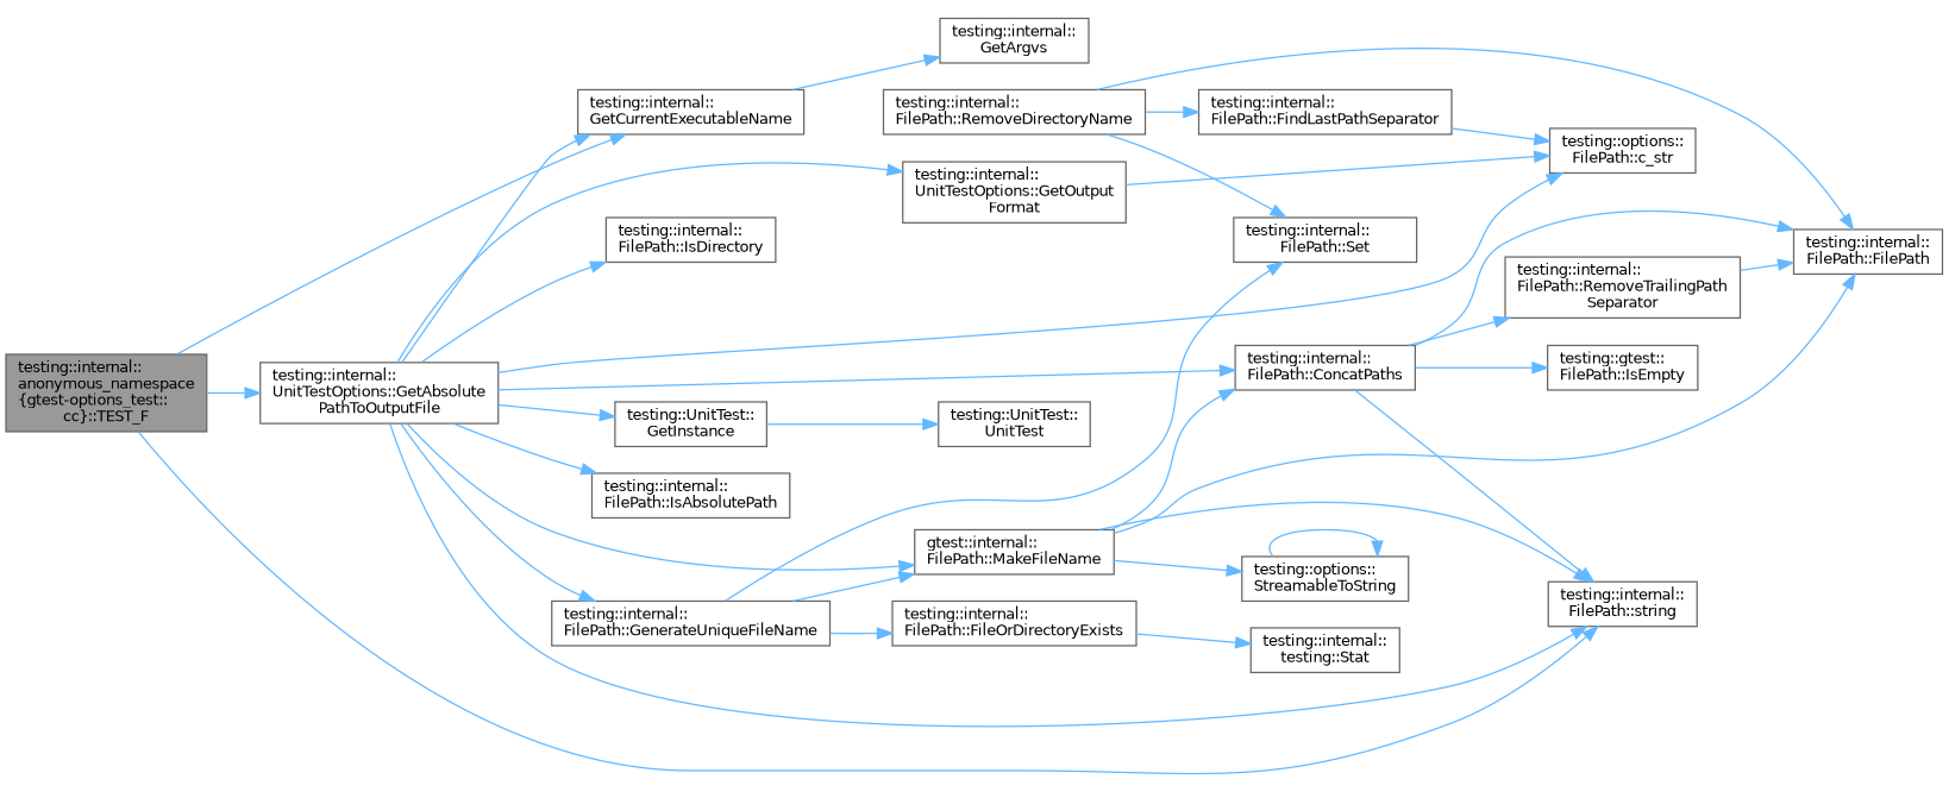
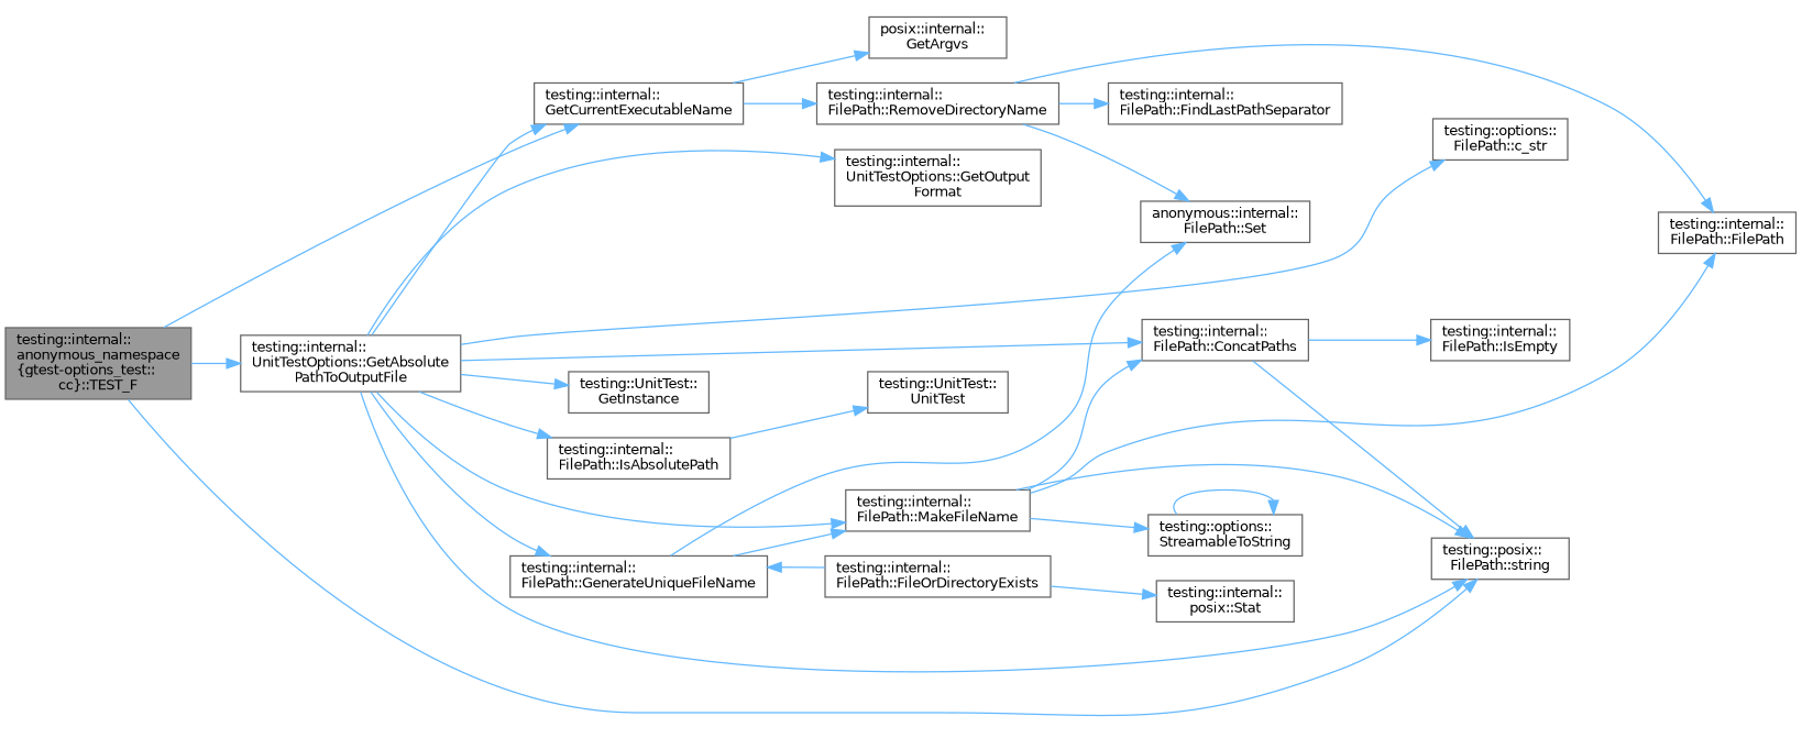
  digraph {
    rankdir=LR
    node [color=grey40 fillcolor=white fontname=Helvetica fontsize=10 shape=box style=filled]
    edge [color=steelblue1 fontname=Helvetica fontsize=10 labelfontname=Helvetica labelfontsize=10 style=solid]
    n1 [color=gray40 fillcolor=grey60 fontcolor=black height=0.2 label="testing::internal::\lanonymous_namespace\l\{gtest-options_test::\lcc\}::TEST_F" width=0.4]
    n2 [height=0.2 label="testing::internal::\lUnitTestOptions::GetAbsolute\lPathToOutputFile" width=0.4]
-   n3 [height=0.2 label="testing::internal::\lFilePath::string" width=0.4]
+   n3 [height=0.2 label="testing::posix::\lFilePath::string" width=0.4]
    n4 [height=0.2 label="testing::internal::\lGetCurrentExecutableName" width=0.4]
    n5 [height=0.2 label="testing::options::\lFilePath::c_str" width=0.4]
    n6 [height=0.2 label="testing::internal::\lFilePath::ConcatPaths" width=0.4]
-   n7 [height=0.2 label="testing::internal::\lFilePath::IsDirectory" width=0.4]
    n8 [height=0.2 label="testing::internal::\lFilePath::GenerateUniqueFileName" width=0.4]
-   n9 [height=0.2 label="gtest::internal::\lFilePath::MakeFileName" width=0.4]
+   n9 [height=0.2 label="testing::internal::\lFilePath::MakeFileName" width=0.4]
    n10 [height=0.2 label="testing::UnitTest::\lGetInstance" width=0.4]
    n11 [height=0.2 label="testing::internal::\lUnitTestOptions::GetOutput\lFormat" width=0.4]
    n12 [height=0.2 label="testing::internal::\lFilePath::IsAbsolutePath" width=0.4]
-   n13 [height=0.2 label="testing::internal::\lGetArgvs" width=0.4]
+   n13 [height=0.2 label="posix::internal::\lGetArgvs" width=0.4]
    n14 [height=0.2 label="testing::internal::\lFilePath::RemoveDirectoryName" width=0.4]
    n15 [height=0.2 label="testing::internal::\lFilePath::FilePath" width=0.4]
-   n16 [height=0.2 label="testing::gtest::\lFilePath::IsEmpty" width=0.4]
-   n17 [height=0.2 label="testing::internal::\lFilePath::RemoveTrailingPath\lSeparator" width=0.4]
+   n16 [height=0.2 label="testing::internal::\lFilePath::IsEmpty" width=0.4]
    n18 [height=0.2 label="testing::internal::\lFilePath::FileOrDirectoryExists" width=0.4]
-   n19 [height=0.2 label="testing::internal::\lFilePath::Set" width=0.4]
+   n19 [height=0.2 label="anonymous::internal::\lFilePath::Set" width=0.4]
    n20 [height=0.2 label="testing::options::\lStreamableToString" width=0.4]
    n21 [height=0.2 label="testing::UnitTest::\lUnitTest" width=0.4]
-   n22 [height=0.2 label="testing::internal::\ltesting::Stat" width=0.4]
+   n22 [height=0.2 label="testing::internal::\lposix::Stat" width=0.4]
    n23 [height=0.2 label="testing::internal::\lFilePath::FindLastPathSeparator" width=0.4]
    n1 -> n2
    n1 -> n3
    n1 -> n4
    n2 -> n3
    n2 -> n4
    n2 -> n5
    n2 -> n6
-   n2 -> n7
    n2 -> n8
    n2 -> n9
    n2 -> n10
    n2 -> n11
    n2 -> n12
    n4 -> n13
+   n4 -> n14
    n6 -> n3
-   n6 -> n15
    n6 -> n16
-   n6 -> n17
    n8 -> n9
-   n8 -> n18
+   n18 -> n8
    n8 -> n19
    n9 -> n3
    n9 -> n6
    n9 -> n15
    n9 -> n20
-   n10 -> n21
-   n11 -> n5
+   n12 -> n21
    n14 -> n15
    n14 -> n19
    n14 -> n23
-   n17 -> n15
    n18 -> n22
    n20 -> n20
-   n23 -> n5
  }
